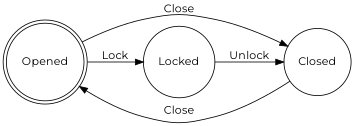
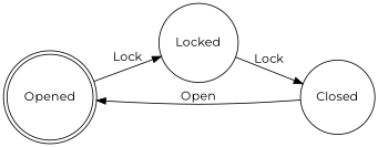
  digraph {
    fontname=Montserrat
    rankdir=LR
    node [fontname=Montserrat shape=circle]
    edge [fontname=Montserrat]
    Opened [shape=doublecircle]
    Closed
    Locked
-   Opened -> Closed [label=Close]
    Opened -> Locked [label=Lock]
-   Closed -> Opened [label=Close]
-   Locked -> Closed [label=Unlock]
+   Closed -> Opened [label=Open]
+   Locked -> Closed [label=Lock]
  }
